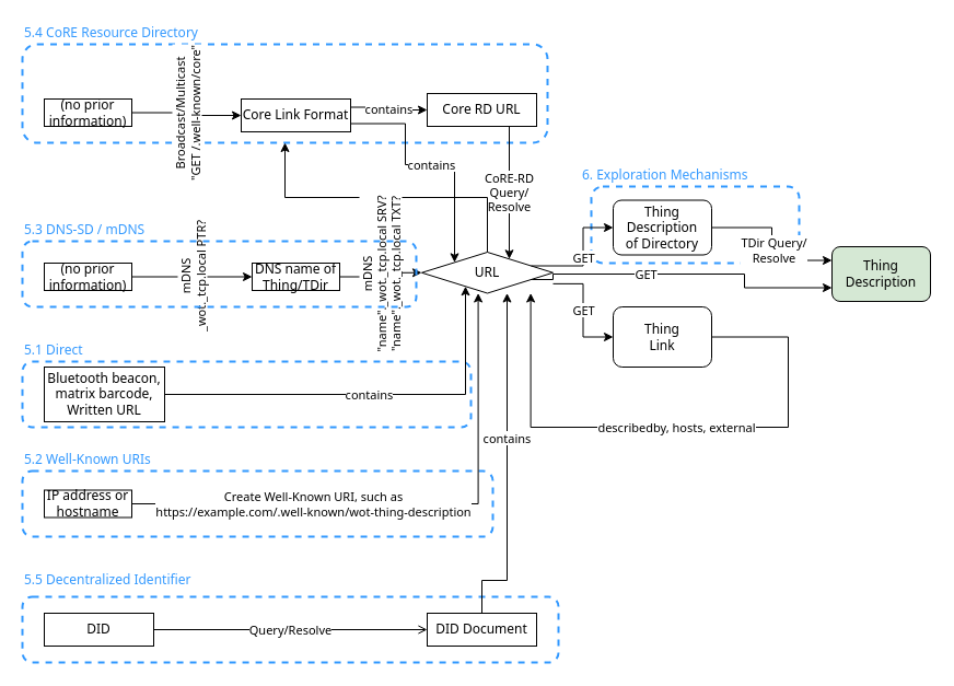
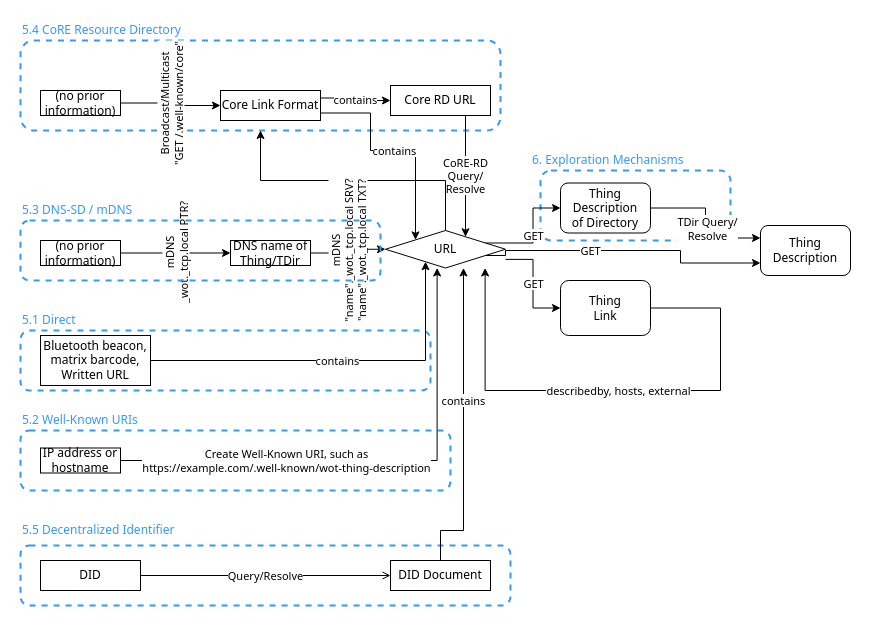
  <mxCell id="0" />
  <mxCell id="1" parent="0" />
  <mxCell id="2" value="" style="rounded=1;whiteSpace=wrap;html=1;fillColor=none;strokeWidth=2;dashed=1;strokeColor=#3399FF;fontFamily=Noto Sans;fontSource=https%3A%2F%2Ffonts.googleapis.com%2Fcss%3Ffamily%3DNoto%2BSans;" parent="1" vertex="1"><mxGeometry y="545" width="490" height="60" as="geometry" x="20" /></mxCell>
  <mxCell id="3" value="" style="rounded=1;whiteSpace=wrap;html=1;fillColor=none;strokeWidth=2;dashed=1;strokeColor=#3399FF;fontFamily=Noto Sans;fontSource=https%3A%2F%2Ffonts.googleapis.com%2Fcss%3Ffamily%3DNoto%2BSans;" parent="1" vertex="1"><mxGeometry y="330" width="410" height="60" as="geometry" x="20" /></mxCell>
  <mxCell id="4" value="" style="rounded=1;whiteSpace=wrap;html=1;fillColor=none;strokeWidth=2;dashed=1;strokeColor=#3399FF;fontFamily=Noto Sans;fontSource=https%3A%2F%2Ffonts.googleapis.com%2Fcss%3Ffamily%3DNoto%2BSans;" parent="1" vertex="1"><mxGeometry y="40" width="480" height="90" as="geometry" x="20" /></mxCell>
  <mxCell id="5" value="" style="rounded=1;whiteSpace=wrap;html=1;fillColor=none;strokeWidth=2;dashed=1;strokeColor=#3399FF;fontFamily=Noto Sans;fontSource=https%3A%2F%2Ffonts.googleapis.com%2Fcss%3Ffamily%3DNoto%2BSans;" parent="1" vertex="1"><mxGeometry x="540" y="170" width="190" height="70" as="geometry" /></mxCell>
  <mxCell id="6" value="CoRE-RD&lt;br&gt;&lt;div&gt;Query/&lt;/div&gt;&lt;div&gt;Resolve&lt;br&gt;&lt;/div&gt;" style="edgeStyle=orthogonalEdgeStyle;rounded=0;orthogonalLoop=1;jettySize=auto;html=1;exitX=0.75;exitY=0;exitDx=0;exitDy=0;entryX=0.75;entryY=1;entryDx=0;entryDy=0;startArrow=classic;startFill=1;endArrow=none;endFill=0;fontFamily=Noto Sans;fontSource=https%3A%2F%2Ffonts.googleapis.com%2Fcss%3Ffamily%3DNoto%2BSans;" parent="1" source="12" target="23" edge="1"><mxGeometry relative="1" as="geometry"><mxPoint x="769.04" y="90.99" as="targetPoint" /></mxGeometry></mxCell>
- <mxCell id="7" value="&lt;div&gt;Thing&lt;/div&gt;&lt;div&gt;Description&lt;br&gt;&lt;/div&gt;" style="rounded=1;whiteSpace=wrap;html=1;fontFamily=Noto Sans;fontSource=https%3A%2F%2Ffonts.googleapis.com%2Fcss%3Ffamily%3DNoto%2BSans;fillColor=#d5e8d4;" parent="1" vertex="1"><mxGeometry x="760" y="225" width="90" height="50" as="geometry" /></mxCell>
+ <mxCell id="7" value="&lt;div&gt;Thing&lt;/div&gt;&lt;div&gt;Description&lt;br&gt;&lt;/div&gt;" style="rounded=1;whiteSpace=wrap;html=1;fontFamily=Noto Sans;fontSource=https%3A%2F%2Ffonts.googleapis.com%2Fcss%3Ffamily%3DNoto%2BSans;" parent="1" vertex="1"><mxGeometry x="760" y="225" width="90" height="50" as="geometry" /></mxCell>
  <mxCell id="8" style="edgeStyle=orthogonalEdgeStyle;rounded=0;orthogonalLoop=1;jettySize=auto;html=1;entryX=0;entryY=0.25;entryDx=0;entryDy=0;exitX=1;exitY=0.5;exitDx=0;exitDy=0;fontFamily=Noto Sans;fontSource=https%3A%2F%2Ffonts.googleapis.com%2Fcss%3Ffamily%3DNoto%2BSans;" parent="1" source="28" target="7" edge="1"><mxGeometry relative="1" as="geometry"><mxPoint x="680" y="127.5" as="sourcePoint" /><mxPoint x="730" y="227.5" as="targetPoint" /></mxGeometry></mxCell>
  <mxCell id="9" value="&lt;div&gt;TDir Query/&lt;/div&gt;&lt;div&gt;Resolve&lt;br&gt;&lt;/div&gt;" style="edgeLabel;html=1;align=center;verticalAlign=middle;resizable=0;points=[];fontFamily=Noto Sans;fontSource=https%3A%2F%2Ffonts.googleapis.com%2Fcss%3Ffamily%3DNoto%2BSans;" parent="8" vertex="1" connectable="0"><mxGeometry x="0.067" y="1" relative="1" as="geometry"><mxPoint as="offset" /></mxGeometry></mxCell>
  <mxCell id="10" value="&lt;div&gt;GET&lt;/div&gt;" style="edgeStyle=orthogonalEdgeStyle;rounded=0;orthogonalLoop=1;jettySize=auto;html=1;exitX=1;exitY=0.75;exitDx=0;exitDy=0;fontFamily=Noto Sans;fontSource=https%3A%2F%2Ffonts.googleapis.com%2Fcss%3Ffamily%3DNoto%2BSans;entryX=0;entryY=0.75;entryDx=0;entryDy=0;" parent="1" source="12" edge="1" target="7"><mxGeometry x="-0.245" relative="1" as="geometry"><mxPoint x="750" y="300" as="targetPoint" /><Array as="points"><mxPoint x="505" y="250" /><mxPoint x="680" y="250" /><mxPoint x="680" y="262" /></Array><mxPoint as="offset" /></mxGeometry></mxCell>
  <mxCell id="11" value="" style="edgeStyle=orthogonalEdgeStyle;rounded=0;orthogonalLoop=1;jettySize=auto;html=1;" edge="1" parent="1" source="12" target="4"><mxGeometry relative="1" as="geometry" /></mxCell>
  <mxCell id="12" value="URL" style="rhombus;whiteSpace=wrap;html=1;fontFamily=Noto Sans;fontSource=https%3A%2F%2Ffonts.googleapis.com%2Fcss%3Ffamily%3DNoto%2BSans;points=[[0,0,0,0,0],[0,0.27,0,0,0],[0,0.5,0,0,0],[0,0.73,0,0,0],[0,1,0,0,0],[0.22,1,0,0,0],[0.25,0,0,0,0],[0.43,1,0,0,0],[0.5,0,0,0,0],[0.65,1,0,0,0],[0.75,0,0,0,0],[0.83,1,0,0,0],[1,0,0,0,0],[1,0.27,0,0,0],[1,0.5,0,0,0],[1,0.77,0,0,0],[1,1,0,0,0]];" parent="1" vertex="1"><mxGeometry x="385" y="230" width="120" height="37.5" as="geometry" /></mxCell>
  <mxCell id="13" value="Query/Resolve" style="edgeStyle=orthogonalEdgeStyle;rounded=0;orthogonalLoop=1;jettySize=auto;html=1;exitX=1;exitY=0.5;exitDx=0;exitDy=0;entryX=0;entryY=0.5;entryDx=0;entryDy=0;fontFamily=Noto Sans;fontSource=https%3A%2F%2Ffonts.googleapis.com%2Fcss%3Ffamily%3DNoto%2BSans;endArrow=open;" parent="1" source="14" target="16" edge="1"><mxGeometry relative="1" as="geometry" /></mxCell>
  <mxCell id="14" value="DID" style="rounded=0;whiteSpace=wrap;html=1;fontFamily=Noto Sans;fontSource=https%3A%2F%2Ffonts.googleapis.com%2Fcss%3Ffamily%3DNoto%2BSans;" parent="1" vertex="1"><mxGeometry x="40" y="560" width="100" height="30" as="geometry" /></mxCell>
  <mxCell id="15" value="contains" style="edgeStyle=orthogonalEdgeStyle;rounded=0;orthogonalLoop=1;jettySize=auto;html=1;exitX=0.5;exitY=0;exitDx=0;exitDy=0;fontFamily=Noto Sans;fontSource=https%3A%2F%2Ffonts.googleapis.com%2Fcss%3Ffamily%3DNoto%2BSans;entryX=0.65;entryY=1;entryDx=0;entryDy=0;entryPerimeter=0;" parent="1" source="16" target="12" edge="1"><mxGeometry x="0.16" relative="1" as="geometry"><mxPoint x="590" y="470" as="sourcePoint" /><mxPoint x="490" y="300" as="targetPoint" /><Array as="points"><mxPoint x="440" y="530" /><mxPoint x="463" y="530" /></Array><mxPoint as="offset" /></mxGeometry></mxCell>
  <mxCell id="16" value="DID Document" style="rounded=0;whiteSpace=wrap;html=1;fontFamily=Noto Sans;fontSource=https%3A%2F%2Ffonts.googleapis.com%2Fcss%3Ffamily%3DNoto%2BSans;" parent="1" vertex="1"><mxGeometry x="390" y="560" width="100" height="30" as="geometry" /></mxCell>
  <mxCell id="17" value="contains" style="edgeStyle=orthogonalEdgeStyle;rounded=0;orthogonalLoop=1;jettySize=auto;html=1;exitX=1;exitY=0.75;exitDx=0;exitDy=0;fontFamily=Noto Sans;fontSource=https%3A%2F%2Ffonts.googleapis.com%2Fcss%3Ffamily%3DNoto%2BSans;" parent="1" source="19" target="12" edge="1"><mxGeometry relative="1" as="geometry"><mxPoint x="430" y="210" as="targetPoint" /><Array as="points"><mxPoint x="370" y="113" /><mxPoint x="370" y="150" /><mxPoint x="415" y="150" /></Array></mxGeometry></mxCell>
  <mxCell id="18" value="contains" style="edgeStyle=orthogonalEdgeStyle;rounded=0;orthogonalLoop=1;jettySize=auto;html=1;exitX=1;exitY=0.25;exitDx=0;exitDy=0;entryX=0;entryY=0.5;entryDx=0;entryDy=0;fontFamily=Noto Sans;fontSource=https%3A%2F%2Ffonts.googleapis.com%2Fcss%3Ffamily%3DNoto%2BSans;" parent="1" source="19" target="23" edge="1"><mxGeometry relative="1" as="geometry"><mxPoint x="580" y="105" as="targetPoint" /></mxGeometry></mxCell>
  <mxCell id="19" value="Core Link Format" style="rounded=0;whiteSpace=wrap;html=1;fontFamily=Noto Sans;fontSource=https%3A%2F%2Ffonts.googleapis.com%2Fcss%3Ffamily%3DNoto%2BSans;" parent="1" vertex="1"><mxGeometry x="220" y="90" width="100" height="30" as="geometry" /></mxCell>
  <mxCell id="20" value="&lt;div&gt;Broadcast/Multicast &lt;br&gt;&lt;/div&gt;&lt;div&gt;&quot;GET /.well-known/core&quot;&lt;br&gt;&lt;/div&gt;" style="edgeStyle=orthogonalEdgeStyle;rounded=0;orthogonalLoop=1;jettySize=auto;html=1;exitX=1;exitY=0.5;exitDx=0;exitDy=0;entryX=0;entryY=0.5;entryDx=0;entryDy=0;startArrow=none;startFill=0;endArrow=classic;endFill=1;horizontal=0;fontFamily=Noto Sans;fontSource=https%3A%2F%2Ffonts.googleapis.com%2Fcss%3Ffamily%3DNoto%2BSans;" parent="1" source="22" target="19" edge="1"><mxGeometry relative="1" as="geometry" /></mxCell>
  <mxCell id="21" value="&lt;div&gt;mDNS&lt;/div&gt;&lt;div&gt;_wot._tcp.local PTR?&lt;br&gt;&lt;/div&gt;" style="edgeStyle=orthogonalEdgeStyle;rounded=0;orthogonalLoop=1;jettySize=auto;html=1;entryX=0;entryY=0.5;entryDx=0;entryDy=0;exitX=1;exitY=0.5;exitDx=0;exitDy=0;horizontal=0;fontFamily=Noto Sans;fontSource=https%3A%2F%2Ffonts.googleapis.com%2Fcss%3Ffamily%3DNoto%2BSans;" parent="1" source="30" target="25" edge="1"><mxGeometry relative="1" as="geometry"><mxPoint x="160" y="100" as="sourcePoint" /></mxGeometry></mxCell>
  <mxCell id="22" value="&lt;div&gt;(no prior&lt;/div&gt;&lt;div&gt;information)&lt;br&gt;&lt;/div&gt;" style="rounded=0;whiteSpace=wrap;html=1;fontFamily=Noto Sans;fontSource=https%3A%2F%2Ffonts.googleapis.com%2Fcss%3Ffamily%3DNoto%2BSans;" parent="1" vertex="1"><mxGeometry x="40" y="90" width="80" height="25" as="geometry" /></mxCell>
  <mxCell id="23" value="Core RD URL" style="rounded=0;whiteSpace=wrap;html=1;fontFamily=Noto Sans;fontSource=https%3A%2F%2Ffonts.googleapis.com%2Fcss%3Ffamily%3DNoto%2BSans;" parent="1" vertex="1"><mxGeometry x="390" y="85" width="100" height="30" as="geometry" /></mxCell>
  <mxCell id="24" value="&lt;div&gt;mDNS&lt;/div&gt;&lt;div&gt;&quot;name&quot;._wot._tcp.local SRV?&lt;/div&gt;&lt;div&gt;&quot;name&quot;._wot._tcp.local TXT?&lt;br&gt;&lt;/div&gt;" style="edgeStyle=orthogonalEdgeStyle;rounded=0;orthogonalLoop=1;jettySize=auto;html=1;exitX=1;exitY=0.5;exitDx=0;exitDy=0;entryX=0;entryY=0.5;entryDx=0;entryDy=0;horizontal=0;fontFamily=Noto Sans;fontSource=https%3A%2F%2Ffonts.googleapis.com%2Fcss%3Ffamily%3DNoto%2BSans;" parent="1" source="25" target="12" edge="1"><mxGeometry relative="1" as="geometry"><mxPoint x="160" y="187.5" as="targetPoint" /></mxGeometry></mxCell>
  <mxCell id="25" value="DNS name of Thing/TDir" style="rounded=0;whiteSpace=wrap;html=1;fontFamily=Noto Sans;fontSource=https%3A%2F%2Ffonts.googleapis.com%2Fcss%3Ffamily%3DNoto%2BSans;" parent="1" vertex="1"><mxGeometry x="230" y="240" width="80" height="25" as="geometry" /></mxCell>
  <mxCell id="26" value="contains" style="edgeStyle=orthogonalEdgeStyle;rounded=0;orthogonalLoop=1;jettySize=auto;html=1;exitX=1;exitY=0.5;exitDx=0;exitDy=0;entryX=0.25;entryY=1;entryDx=0;entryDy=0;fontFamily=Noto Sans;fontSource=https%3A%2F%2Ffonts.googleapis.com%2Fcss%3Ffamily%3DNoto%2BSans;" parent="1" source="27" target="12" edge="1"><mxGeometry relative="1" as="geometry"><mxPoint x="400" y="280" as="targetPoint" /></mxGeometry></mxCell>
  <mxCell id="27" value="&lt;div&gt;Bluetooth beacon,&lt;/div&gt;&lt;div&gt;matrix barcode,&lt;/div&gt;&lt;div&gt;Written URL&lt;/div&gt;" style="rounded=0;whiteSpace=wrap;html=1;fontFamily=Noto Sans;fontSource=https%3A%2F%2Ffonts.googleapis.com%2Fcss%3Ffamily%3DNoto%2BSans;" parent="1" vertex="1"><mxGeometry x="40" y="335" width="110" height="50" as="geometry" /></mxCell>
  <mxCell id="28" value="&lt;div&gt;Thing&lt;/div&gt;&lt;div&gt;Description&lt;/div&gt;&lt;div&gt;of Directory&lt;br&gt;&lt;/div&gt;" style="rounded=1;whiteSpace=wrap;html=1;fontFamily=Noto Sans;fontSource=https%3A%2F%2Ffonts.googleapis.com%2Fcss%3Ffamily%3DNoto%2BSans;" parent="1" vertex="1"><mxGeometry x="560" y="182.5" width="90" height="50" as="geometry" /></mxCell>
  <mxCell id="29" value="&lt;div&gt;GET&lt;/div&gt;" style="edgeStyle=orthogonalEdgeStyle;rounded=0;orthogonalLoop=1;jettySize=auto;html=1;entryX=0;entryY=0.5;entryDx=0;entryDy=0;exitX=1;exitY=0.25;exitDx=0;exitDy=0;fontFamily=Noto Sans;fontSource=https%3A%2F%2Ffonts.googleapis.com%2Fcss%3Ffamily%3DNoto%2BSans;" parent="1" source="12" target="28" edge="1"><mxGeometry relative="1" as="geometry"><mxPoint x="490" y="270" as="sourcePoint" /><mxPoint x="570" y="325" as="targetPoint" /></mxGeometry></mxCell>
  <mxCell id="30" value="&lt;div&gt;(no prior&lt;/div&gt;&lt;div&gt;information)&lt;br&gt;&lt;/div&gt;" style="rounded=0;whiteSpace=wrap;html=1;fontFamily=Noto Sans;fontSource=https%3A%2F%2Ffonts.googleapis.com%2Fcss%3Ffamily%3DNoto%2BSans;" parent="1" vertex="1"><mxGeometry x="40" y="240" width="80" height="25" as="geometry" /></mxCell>
  <mxCell id="31" value="5.4 CoRE Resource Directory" style="text;html=1;strokeColor=none;fillColor=none;align=left;verticalAlign=middle;whiteSpace=wrap;rounded=0;dashed=1;fontColor=#3399FF;fontFamily=Noto Sans;fontSource=https%3A%2F%2Ffonts.googleapis.com%2Fcss%3Ffamily%3DNoto%2BSans;" parent="1" vertex="1"><mxGeometry y="20" width="180" height="20" as="geometry" x="20" /></mxCell>
  <mxCell id="32" value="" style="rounded=1;whiteSpace=wrap;html=1;fillColor=none;strokeWidth=2;dashed=1;strokeColor=#3399FF;fontFamily=Noto Sans;fontSource=https%3A%2F%2Ffonts.googleapis.com%2Fcss%3Ffamily%3DNoto%2BSans;" parent="1" vertex="1"><mxGeometry y="220" width="360" height="60" as="geometry" x="20" /></mxCell>
  <mxCell id="33" value="5.3 DNS-SD / mDNS" style="text;html=1;strokeColor=none;fillColor=none;align=left;verticalAlign=middle;whiteSpace=wrap;rounded=0;dashed=1;fontColor=#3399FF;fontFamily=Noto Sans;fontSource=https%3A%2F%2Ffonts.googleapis.com%2Fcss%3Ffamily%3DNoto%2BSans;" parent="1" vertex="1"><mxGeometry y="200" width="180" height="20" as="geometry" x="20" /></mxCell>
  <mxCell id="34" value="5.1 Direct" style="text;html=1;strokeColor=none;fillColor=none;align=left;verticalAlign=middle;whiteSpace=wrap;rounded=0;dashed=1;fontColor=#3399FF;fontFamily=Noto Sans;fontSource=https%3A%2F%2Ffonts.googleapis.com%2Fcss%3Ffamily%3DNoto%2BSans;" parent="1" vertex="1"><mxGeometry y="310" width="180" height="20" as="geometry" x="20" /></mxCell>
  <mxCell id="35" value="5.5 Decentralized Identifier" style="text;html=1;strokeColor=none;fillColor=none;align=left;verticalAlign=middle;whiteSpace=wrap;rounded=0;dashed=1;fontColor=#3399FF;fontFamily=Noto Sans;fontSource=https%3A%2F%2Ffonts.googleapis.com%2Fcss%3Ffamily%3DNoto%2BSans;" parent="1" vertex="1"><mxGeometry y="520" width="180" height="20" as="geometry" x="20" /></mxCell>
  <mxCell id="36" value="6. Exploration Mechanisms" style="text;html=1;strokeColor=none;fillColor=none;align=left;verticalAlign=middle;whiteSpace=wrap;rounded=0;dashed=1;fontColor=#3399FF;fontFamily=Noto Sans;fontSource=https%3A%2F%2Ffonts.googleapis.com%2Fcss%3Ffamily%3DNoto%2BSans;" parent="1" vertex="1"><mxGeometry x="530" y="150" width="180" height="20" as="geometry" /></mxCell>
  <mxCell id="37" value="" style="rounded=1;whiteSpace=wrap;html=1;fillColor=none;strokeWidth=2;dashed=1;strokeColor=#3399FF;fontFamily=Noto Sans;fontSource=https%3A%2F%2Ffonts.googleapis.com%2Fcss%3Ffamily%3DNoto%2BSans;" parent="1" vertex="1"><mxGeometry y="430" width="430" height="60" as="geometry" x="20" /></mxCell>
  <mxCell id="38" value="Create Well-Known URI, such as&lt;br&gt;https://example.com/.well-known/wot-thing-description" style="edgeStyle=orthogonalEdgeStyle;rounded=0;orthogonalLoop=1;jettySize=auto;html=1;exitX=1;exitY=0.5;exitDx=0;exitDy=0;startArrow=none;startFill=0;endArrow=classic;endFill=1;horizontal=1;fontFamily=Noto Sans;fontSource=https%3A%2F%2Ffonts.googleapis.com%2Fcss%3Ffamily%3DNoto%2BSans;entryX=0.43;entryY=1;entryDx=0;entryDy=0;entryPerimeter=0;" parent="1" source="39" target="12" edge="1"><mxGeometry x="-0.349" relative="1" as="geometry"><mxPoint x="440" y="280" as="targetPoint" /><mxPoint as="offset" /></mxGeometry></mxCell>
  <mxCell id="39" value="IP address or hostname" style="rounded=0;whiteSpace=wrap;html=1;fontFamily=Noto Sans;fontSource=https%3A%2F%2Ffonts.googleapis.com%2Fcss%3Ffamily%3DNoto%2BSans;" parent="1" vertex="1"><mxGeometry x="40" y="447.5" width="80" height="25" as="geometry" /></mxCell>
  <mxCell id="40" value="5.2 Well-Known URIs" style="text;html=1;strokeColor=none;fillColor=none;align=left;verticalAlign=middle;whiteSpace=wrap;rounded=0;dashed=1;fontColor=#3399FF;fontFamily=Noto Sans;fontSource=https%3A%2F%2Ffonts.googleapis.com%2Fcss%3Ffamily%3DNoto%2BSans;" parent="1" vertex="1"><mxGeometry y="410" width="180" height="20" as="geometry" x="20" /></mxCell>
  <mxCell id="41" value="&lt;div&gt;Thing&lt;br&gt;Link&lt;/div&gt;" style="rounded=1;whiteSpace=wrap;html=1;fontFamily=Noto Sans;fontSource=https://fonts.googleapis.com/css?family=Noto+Sans;" vertex="1" parent="1"><mxGeometry x="560" y="280" width="90" height="55" as="geometry" /></mxCell>
  <mxCell id="42" value="&lt;div&gt;GET&lt;/div&gt;" style="edgeStyle=orthogonalEdgeStyle;rounded=0;orthogonalLoop=1;jettySize=auto;html=1;entryX=0;entryY=0.5;entryDx=0;entryDy=0;fontFamily=Noto Sans;fontSource=https%3A%2F%2Ffonts.googleapis.com%2Fcss%3Ffamily%3DNoto%2BSans;exitX=1;exitY=0.77;exitDx=0;exitDy=0;exitPerimeter=0;" edge="1" parent="1" source="12" target="41"><mxGeometry relative="1" as="geometry"><mxPoint x="510" y="258" as="sourcePoint" /><mxPoint x="560" y="250" as="targetPoint" /></mxGeometry></mxCell>
  <mxCell id="43" value="describedby, hosts, external" style="edgeStyle=orthogonalEdgeStyle;rounded=0;orthogonalLoop=1;jettySize=auto;html=1;exitX=1;exitY=0.5;exitDx=0;exitDy=0;fontFamily=Noto Sans;fontSource=https%3A%2F%2Ffonts.googleapis.com%2Fcss%3Ffamily%3DNoto%2BSans;entryX=0.83;entryY=1;entryDx=0;entryDy=0;entryPerimeter=0;" edge="1" parent="1" source="41" target="12"><mxGeometry relative="1" as="geometry"><mxPoint x="475" y="570" as="sourcePoint" /><mxPoint x="510" y="310" as="targetPoint" /><Array as="points"><mxPoint x="720" y="308" /><mxPoint x="720" y="390" /><mxPoint x="485" y="390" /></Array></mxGeometry></mxCell>
